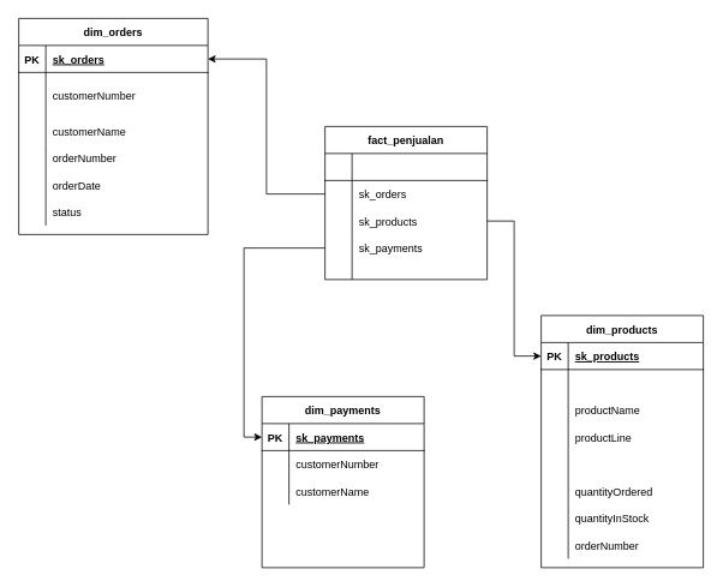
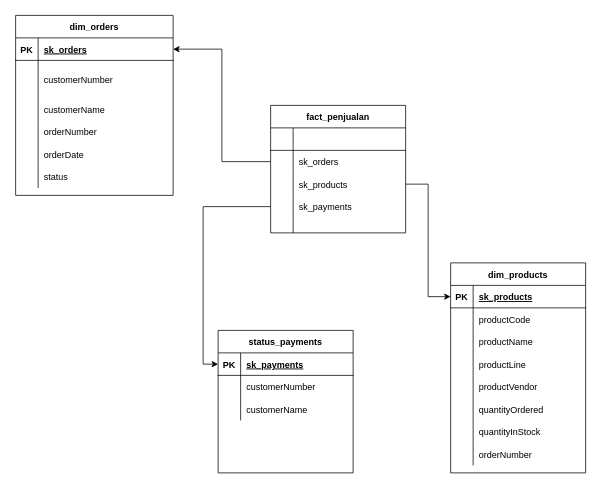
  <mxCell id="0" />
  <mxCell id="1" parent="0" />
  <mxCell id="2" value="dim_orders" style="shape=table;startSize=30;container=1;collapsible=1;childLayout=tableLayout;fixedRows=1;rowLines=0;fontStyle=1;align=center;resizeLast=1;fillColor=default;strokeColor=default;fontColor=default;" vertex="1" parent="1"><mxGeometry x="20" y="20" width="210" height="240" as="geometry" /></mxCell>
  <mxCell id="3" value="" style="shape=partialRectangle;collapsible=0;dropTarget=0;pointerEvents=0;fillColor=none;top=0;left=0;bottom=1;right=0;points=[[0,0.5],[1,0.5]];portConstraint=eastwest;" vertex="1" parent="2"><mxGeometry y="30" width="210" height="30" as="geometry" /></mxCell>
  <mxCell id="4" value="PK" style="shape=partialRectangle;connectable=0;fillColor=none;top=0;left=0;bottom=0;right=0;fontStyle=1;overflow=hidden;" vertex="1" parent="3"><mxGeometry width="30" height="30" as="geometry"><mxRectangle width="30" height="30" as="alternateBounds" /></mxGeometry></mxCell>
  <mxCell id="5" value="sk_orders" style="shape=partialRectangle;connectable=0;fillColor=none;top=0;left=0;bottom=0;right=0;align=left;spacingLeft=6;fontStyle=5;overflow=hidden;" vertex="1" parent="3"><mxGeometry x="30" width="180" height="30" as="geometry"><mxRectangle width="180" height="30" as="alternateBounds" /></mxGeometry></mxCell>
  <mxCell id="6" value="" style="shape=partialRectangle;collapsible=0;dropTarget=0;pointerEvents=0;fillColor=none;top=0;left=0;bottom=0;right=0;points=[[0,0.5],[1,0.5]];portConstraint=eastwest;" vertex="1" parent="2"><mxGeometry y="60" width="210" height="50" as="geometry" /></mxCell>
  <mxCell id="7" value="" style="shape=partialRectangle;connectable=0;fillColor=none;top=0;left=0;bottom=0;right=0;editable=1;overflow=hidden;" vertex="1" parent="6"><mxGeometry width="30" height="50" as="geometry"><mxRectangle width="30" height="50" as="alternateBounds" /></mxGeometry></mxCell>
  <mxCell id="8" value="customerNumber" style="shape=partialRectangle;connectable=0;fillColor=none;top=0;left=0;bottom=0;right=0;align=left;spacingLeft=6;overflow=hidden;" vertex="1" parent="6"><mxGeometry x="30" width="180" height="50" as="geometry"><mxRectangle width="180" height="50" as="alternateBounds" /></mxGeometry></mxCell>
  <mxCell id="9" value="" style="shape=partialRectangle;collapsible=0;dropTarget=0;pointerEvents=0;fillColor=none;top=0;left=0;bottom=0;right=0;points=[[0,0.5],[1,0.5]];portConstraint=eastwest;" vertex="1" parent="2"><mxGeometry y="110" width="210" height="30" as="geometry" /></mxCell>
  <mxCell id="10" value="" style="shape=partialRectangle;connectable=0;fillColor=none;top=0;left=0;bottom=0;right=0;editable=1;overflow=hidden;" vertex="1" parent="9"><mxGeometry width="30" height="30" as="geometry"><mxRectangle width="30" height="30" as="alternateBounds" /></mxGeometry></mxCell>
  <mxCell id="11" value="customerName" style="shape=partialRectangle;connectable=0;fillColor=none;top=0;left=0;bottom=0;right=0;align=left;spacingLeft=6;overflow=hidden;" vertex="1" parent="9"><mxGeometry x="30" width="180" height="30" as="geometry"><mxRectangle width="180" height="30" as="alternateBounds" /></mxGeometry></mxCell>
  <mxCell id="12" value="" style="shape=partialRectangle;collapsible=0;dropTarget=0;pointerEvents=0;fillColor=none;top=0;left=0;bottom=0;right=0;points=[[0,0.5],[1,0.5]];portConstraint=eastwest;" vertex="1" parent="2"><mxGeometry y="140" width="210" height="30" as="geometry" /></mxCell>
  <mxCell id="13" value="" style="shape=partialRectangle;connectable=0;fillColor=none;top=0;left=0;bottom=0;right=0;editable=1;overflow=hidden;" vertex="1" parent="12"><mxGeometry width="30" height="30" as="geometry"><mxRectangle width="30" height="30" as="alternateBounds" /></mxGeometry></mxCell>
  <mxCell id="14" value="orderNumber" style="shape=partialRectangle;connectable=0;fillColor=none;top=0;left=0;bottom=0;right=0;align=left;spacingLeft=6;overflow=hidden;" vertex="1" parent="12"><mxGeometry x="30" width="180" height="30" as="geometry"><mxRectangle width="180" height="30" as="alternateBounds" /></mxGeometry></mxCell>
  <mxCell id="15" value="" style="shape=partialRectangle;collapsible=0;dropTarget=0;pointerEvents=0;fillColor=none;top=0;left=0;bottom=0;right=0;points=[[0,0.5],[1,0.5]];portConstraint=eastwest;" vertex="1" parent="2"><mxGeometry y="170" width="210" height="30" as="geometry" /></mxCell>
  <mxCell id="16" value="" style="shape=partialRectangle;connectable=0;fillColor=none;top=0;left=0;bottom=0;right=0;editable=1;overflow=hidden;" vertex="1" parent="15"><mxGeometry width="30" height="30" as="geometry"><mxRectangle width="30" height="30" as="alternateBounds" /></mxGeometry></mxCell>
  <mxCell id="17" value="orderDate" style="shape=partialRectangle;connectable=0;fillColor=none;top=0;left=0;bottom=0;right=0;align=left;spacingLeft=6;overflow=hidden;" vertex="1" parent="15"><mxGeometry x="30" width="180" height="30" as="geometry"><mxRectangle width="180" height="30" as="alternateBounds" /></mxGeometry></mxCell>
  <mxCell id="18" value="" style="shape=partialRectangle;collapsible=0;dropTarget=0;pointerEvents=0;fillColor=none;top=0;left=0;bottom=0;right=0;points=[[0,0.5],[1,0.5]];portConstraint=eastwest;" vertex="1" parent="2"><mxGeometry y="200" width="210" height="30" as="geometry" /></mxCell>
  <mxCell id="19" value="" style="shape=partialRectangle;connectable=0;fillColor=none;top=0;left=0;bottom=0;right=0;editable=1;overflow=hidden;" vertex="1" parent="18"><mxGeometry width="30" height="30" as="geometry"><mxRectangle width="30" height="30" as="alternateBounds" /></mxGeometry></mxCell>
  <mxCell id="20" value="status" style="shape=partialRectangle;connectable=0;fillColor=none;top=0;left=0;bottom=0;right=0;align=left;spacingLeft=6;overflow=hidden;" vertex="1" parent="18"><mxGeometry x="30" width="180" height="30" as="geometry"><mxRectangle width="180" height="30" as="alternateBounds" /></mxGeometry></mxCell>
  <mxCell id="21" value="fact_penjualan" style="shape=table;startSize=30;container=1;collapsible=1;childLayout=tableLayout;fixedRows=1;rowLines=0;fontStyle=1;align=center;resizeLast=1;fillColor=default;strokeColor=default;fontColor=default;" vertex="1" parent="1"><mxGeometry x="360" y="140" width="180" height="170" as="geometry" /></mxCell>
  <mxCell id="22" value="" style="shape=partialRectangle;collapsible=0;dropTarget=0;pointerEvents=0;fillColor=none;top=0;left=0;bottom=1;right=0;points=[[0,0.5],[1,0.5]];portConstraint=eastwest;fontColor=default;" vertex="1" parent="21"><mxGeometry y="30" width="180" height="30" as="geometry" /></mxCell>
  <mxCell id="23" value="" style="shape=partialRectangle;connectable=0;fillColor=none;top=0;left=0;bottom=0;right=0;fontStyle=1;overflow=hidden;" vertex="1" parent="22"><mxGeometry width="30" height="30" as="geometry"><mxRectangle width="30" height="30" as="alternateBounds" /></mxGeometry></mxCell>
  <mxCell id="24" value="" style="shape=partialRectangle;connectable=0;fillColor=none;top=0;left=0;bottom=0;right=0;align=left;spacingLeft=6;fontStyle=5;overflow=hidden;" vertex="1" parent="22"><mxGeometry x="30" width="150" height="30" as="geometry"><mxRectangle width="150" height="30" as="alternateBounds" /></mxGeometry></mxCell>
  <mxCell id="25" value="" style="shape=partialRectangle;collapsible=0;dropTarget=0;pointerEvents=0;fillColor=none;top=0;left=0;bottom=0;right=0;points=[[0,0.5],[1,0.5]];portConstraint=eastwest;" vertex="1" parent="21"><mxGeometry y="60" width="180" height="30" as="geometry" /></mxCell>
  <mxCell id="26" value="" style="shape=partialRectangle;connectable=0;fillColor=none;top=0;left=0;bottom=0;right=0;editable=1;overflow=hidden;" vertex="1" parent="25"><mxGeometry width="30" height="30" as="geometry"><mxRectangle width="30" height="30" as="alternateBounds" /></mxGeometry></mxCell>
  <mxCell id="27" value="sk_orders" style="shape=partialRectangle;connectable=0;fillColor=none;top=0;left=0;bottom=0;right=0;align=left;spacingLeft=6;overflow=hidden;" vertex="1" parent="25"><mxGeometry x="30" width="150" height="30" as="geometry"><mxRectangle width="150" height="30" as="alternateBounds" /></mxGeometry></mxCell>
  <mxCell id="28" value="" style="shape=partialRectangle;collapsible=0;dropTarget=0;pointerEvents=0;fillColor=none;top=0;left=0;bottom=0;right=0;points=[[0,0.5],[1,0.5]];portConstraint=eastwest;" vertex="1" parent="21"><mxGeometry y="90" width="180" height="30" as="geometry" /></mxCell>
  <mxCell id="29" value="" style="shape=partialRectangle;connectable=0;fillColor=none;top=0;left=0;bottom=0;right=0;editable=1;overflow=hidden;" vertex="1" parent="28"><mxGeometry width="30" height="30" as="geometry"><mxRectangle width="30" height="30" as="alternateBounds" /></mxGeometry></mxCell>
  <mxCell id="30" value="sk_products" style="shape=partialRectangle;connectable=0;fillColor=none;top=0;left=0;bottom=0;right=0;align=left;spacingLeft=6;overflow=hidden;" vertex="1" parent="28"><mxGeometry x="30" width="150" height="30" as="geometry"><mxRectangle width="150" height="30" as="alternateBounds" /></mxGeometry></mxCell>
  <mxCell id="31" value="" style="shape=partialRectangle;collapsible=0;dropTarget=0;pointerEvents=0;fillColor=none;top=0;left=0;bottom=0;right=0;points=[[0,0.5],[1,0.5]];portConstraint=eastwest;" vertex="1" parent="21"><mxGeometry y="120" width="180" height="30" as="geometry" /></mxCell>
  <mxCell id="32" value="" style="shape=partialRectangle;connectable=0;fillColor=none;top=0;left=0;bottom=0;right=0;editable=1;overflow=hidden;" vertex="1" parent="31"><mxGeometry width="30" height="30" as="geometry"><mxRectangle width="30" height="30" as="alternateBounds" /></mxGeometry></mxCell>
  <mxCell id="33" value="sk_payments" style="shape=partialRectangle;connectable=0;fillColor=none;top=0;left=0;bottom=0;right=0;align=left;spacingLeft=6;overflow=hidden;" vertex="1" parent="31"><mxGeometry x="30" width="150" height="30" as="geometry"><mxRectangle width="150" height="30" as="alternateBounds" /></mxGeometry></mxCell>
  <mxCell id="34" value="" style="shape=partialRectangle;collapsible=0;dropTarget=0;pointerEvents=0;fillColor=none;top=0;left=0;bottom=0;right=0;points=[[0,0.5],[1,0.5]];portConstraint=eastwest;" vertex="1" parent="21"><mxGeometry y="150" width="180" height="20" as="geometry" /></mxCell>
  <mxCell id="35" value="" style="shape=partialRectangle;connectable=0;fillColor=none;top=0;left=0;bottom=0;right=0;editable=1;overflow=hidden;" vertex="1" parent="34"><mxGeometry width="30" height="20" as="geometry"><mxRectangle width="30" height="20" as="alternateBounds" /></mxGeometry></mxCell>
  <mxCell id="36" value="" style="shape=partialRectangle;connectable=0;fillColor=none;top=0;left=0;bottom=0;right=0;align=left;spacingLeft=6;overflow=hidden;" vertex="1" parent="34"><mxGeometry x="30" width="150" height="20" as="geometry"><mxRectangle width="150" height="20" as="alternateBounds" /></mxGeometry></mxCell>
  <mxCell id="37" value="dim_products" style="shape=table;startSize=30;container=1;collapsible=1;childLayout=tableLayout;fixedRows=1;rowLines=0;fontStyle=1;align=center;resizeLast=1;fontColor=default;strokeColor=default;fillColor=default;" vertex="1" parent="1"><mxGeometry x="600" y="350" width="180" height="280" as="geometry" /></mxCell>
  <mxCell id="38" value="" style="shape=partialRectangle;collapsible=0;dropTarget=0;pointerEvents=0;fillColor=none;top=0;left=0;bottom=1;right=0;points=[[0,0.5],[1,0.5]];portConstraint=eastwest;fontColor=default;strokeColor=default;" vertex="1" parent="37"><mxGeometry y="30" width="180" height="30" as="geometry" /></mxCell>
  <mxCell id="39" value="PK" style="shape=partialRectangle;connectable=0;fillColor=none;top=0;left=0;bottom=0;right=0;fontStyle=1;overflow=hidden;fontColor=default;strokeColor=default;" vertex="1" parent="38"><mxGeometry width="30" height="30" as="geometry"><mxRectangle width="30" height="30" as="alternateBounds" /></mxGeometry></mxCell>
  <mxCell id="40" value="sk_products" style="shape=partialRectangle;connectable=0;fillColor=none;top=0;left=0;bottom=0;right=0;align=left;spacingLeft=6;fontStyle=5;overflow=hidden;fontColor=default;strokeColor=default;" vertex="1" parent="38"><mxGeometry x="30" width="150" height="30" as="geometry"><mxRectangle width="150" height="30" as="alternateBounds" /></mxGeometry></mxCell>
  <mxCell id="41" value="" style="shape=partialRectangle;collapsible=0;dropTarget=0;pointerEvents=0;fillColor=none;top=0;left=0;bottom=0;right=0;points=[[0,0.5],[1,0.5]];portConstraint=eastwest;fontColor=default;strokeColor=default;" vertex="1" parent="37"><mxGeometry y="60" width="180" height="30" as="geometry" /></mxCell>
  <mxCell id="42" value="" style="shape=partialRectangle;connectable=0;fillColor=none;top=0;left=0;bottom=0;right=0;editable=1;overflow=hidden;fontColor=default;strokeColor=default;" vertex="1" parent="41"><mxGeometry width="30" height="30" as="geometry"><mxRectangle width="30" height="30" as="alternateBounds" /></mxGeometry></mxCell>
+ <mxCell id="43" value="productCode" style="shape=partialRectangle;connectable=0;fillColor=none;top=0;left=0;bottom=0;right=0;align=left;spacingLeft=6;overflow=hidden;fontColor=default;strokeColor=default;" vertex="1" parent="41"><mxGeometry x="30" width="150" height="30" as="geometry"><mxRectangle width="150" height="30" as="alternateBounds" /></mxGeometry></mxCell>
  <mxCell id="44" value="" style="shape=partialRectangle;collapsible=0;dropTarget=0;pointerEvents=0;fillColor=none;top=0;left=0;bottom=0;right=0;points=[[0,0.5],[1,0.5]];portConstraint=eastwest;fontColor=default;strokeColor=default;" vertex="1" parent="37"><mxGeometry y="90" width="180" height="30" as="geometry" /></mxCell>
  <mxCell id="45" value="" style="shape=partialRectangle;connectable=0;fillColor=none;top=0;left=0;bottom=0;right=0;editable=1;overflow=hidden;fontColor=default;strokeColor=default;" vertex="1" parent="44"><mxGeometry width="30" height="30" as="geometry"><mxRectangle width="30" height="30" as="alternateBounds" /></mxGeometry></mxCell>
  <mxCell id="46" value="productName" style="shape=partialRectangle;connectable=0;fillColor=none;top=0;left=0;bottom=0;right=0;align=left;spacingLeft=6;overflow=hidden;fontColor=default;strokeColor=default;" vertex="1" parent="44"><mxGeometry x="30" width="150" height="30" as="geometry"><mxRectangle width="150" height="30" as="alternateBounds" /></mxGeometry></mxCell>
  <mxCell id="47" value="" style="shape=partialRectangle;collapsible=0;dropTarget=0;pointerEvents=0;fillColor=none;top=0;left=0;bottom=0;right=0;points=[[0,0.5],[1,0.5]];portConstraint=eastwest;fontColor=default;strokeColor=default;" vertex="1" parent="37"><mxGeometry y="120" width="180" height="30" as="geometry" /></mxCell>
  <mxCell id="48" value="" style="shape=partialRectangle;connectable=0;fillColor=none;top=0;left=0;bottom=0;right=0;editable=1;overflow=hidden;fontColor=default;strokeColor=default;" vertex="1" parent="47"><mxGeometry width="30" height="30" as="geometry"><mxRectangle width="30" height="30" as="alternateBounds" /></mxGeometry></mxCell>
  <mxCell id="49" value="productLine" style="shape=partialRectangle;connectable=0;fillColor=none;top=0;left=0;bottom=0;right=0;align=left;spacingLeft=6;overflow=hidden;fontColor=default;strokeColor=default;" vertex="1" parent="47"><mxGeometry x="30" width="150" height="30" as="geometry"><mxRectangle width="150" height="30" as="alternateBounds" /></mxGeometry></mxCell>
  <mxCell id="50" value="" style="shape=partialRectangle;collapsible=0;dropTarget=0;pointerEvents=0;fillColor=none;top=0;left=0;bottom=0;right=0;points=[[0,0.5],[1,0.5]];portConstraint=eastwest;fontColor=default;strokeColor=default;" vertex="1" parent="37"><mxGeometry y="150" width="180" height="30" as="geometry" /></mxCell>
  <mxCell id="51" value="" style="shape=partialRectangle;connectable=0;fillColor=none;top=0;left=0;bottom=0;right=0;editable=1;overflow=hidden;fontColor=default;strokeColor=default;" vertex="1" parent="50"><mxGeometry width="30" height="30" as="geometry"><mxRectangle width="30" height="30" as="alternateBounds" /></mxGeometry></mxCell>
+ <mxCell id="52" value="productVendor" style="shape=partialRectangle;connectable=0;fillColor=none;top=0;left=0;bottom=0;right=0;align=left;spacingLeft=6;overflow=hidden;fontColor=default;strokeColor=default;" vertex="1" parent="50"><mxGeometry x="30" width="150" height="30" as="geometry"><mxRectangle width="150" height="30" as="alternateBounds" /></mxGeometry></mxCell>
  <mxCell id="53" value="" style="shape=partialRectangle;collapsible=0;dropTarget=0;pointerEvents=0;fillColor=none;top=0;left=0;bottom=0;right=0;points=[[0,0.5],[1,0.5]];portConstraint=eastwest;fontColor=default;strokeColor=default;" vertex="1" parent="37"><mxGeometry y="180" width="180" height="30" as="geometry" /></mxCell>
  <mxCell id="54" value="" style="shape=partialRectangle;connectable=0;fillColor=none;top=0;left=0;bottom=0;right=0;editable=1;overflow=hidden;fontColor=default;strokeColor=default;" vertex="1" parent="53"><mxGeometry width="30" height="30" as="geometry"><mxRectangle width="30" height="30" as="alternateBounds" /></mxGeometry></mxCell>
  <mxCell id="55" value="quantityOrdered" style="shape=partialRectangle;connectable=0;fillColor=none;top=0;left=0;bottom=0;right=0;align=left;spacingLeft=6;overflow=hidden;fontColor=default;strokeColor=default;" vertex="1" parent="53"><mxGeometry x="30" width="150" height="30" as="geometry"><mxRectangle width="150" height="30" as="alternateBounds" /></mxGeometry></mxCell>
  <mxCell id="56" value="" style="shape=partialRectangle;collapsible=0;dropTarget=0;pointerEvents=0;fillColor=none;top=0;left=0;bottom=0;right=0;points=[[0,0.5],[1,0.5]];portConstraint=eastwest;fontColor=default;strokeColor=default;" vertex="1" parent="37"><mxGeometry y="210" width="180" height="30" as="geometry" /></mxCell>
  <mxCell id="57" value="" style="shape=partialRectangle;connectable=0;fillColor=none;top=0;left=0;bottom=0;right=0;editable=1;overflow=hidden;fontColor=default;strokeColor=default;" vertex="1" parent="56"><mxGeometry width="30" height="30" as="geometry"><mxRectangle width="30" height="30" as="alternateBounds" /></mxGeometry></mxCell>
  <mxCell id="58" value="quantityInStock" style="shape=partialRectangle;connectable=0;fillColor=none;top=0;left=0;bottom=0;right=0;align=left;spacingLeft=6;overflow=hidden;fontColor=default;strokeColor=default;" vertex="1" parent="56"><mxGeometry x="30" width="150" height="30" as="geometry"><mxRectangle width="150" height="30" as="alternateBounds" /></mxGeometry></mxCell>
  <mxCell id="59" value="" style="shape=partialRectangle;collapsible=0;dropTarget=0;pointerEvents=0;fillColor=none;top=0;left=0;bottom=0;right=0;points=[[0,0.5],[1,0.5]];portConstraint=eastwest;fontColor=default;strokeColor=default;" vertex="1" parent="37"><mxGeometry y="240" width="180" height="30" as="geometry" /></mxCell>
  <mxCell id="60" value="" style="shape=partialRectangle;connectable=0;fillColor=none;top=0;left=0;bottom=0;right=0;editable=1;overflow=hidden;fontColor=default;strokeColor=default;" vertex="1" parent="59"><mxGeometry width="30" height="30" as="geometry"><mxRectangle width="30" height="30" as="alternateBounds" /></mxGeometry></mxCell>
  <mxCell id="61" value="orderNumber" style="shape=partialRectangle;connectable=0;fillColor=none;top=0;left=0;bottom=0;right=0;align=left;spacingLeft=6;overflow=hidden;fontColor=default;strokeColor=default;" vertex="1" parent="59"><mxGeometry x="30" width="150" height="30" as="geometry"><mxRectangle width="150" height="30" as="alternateBounds" /></mxGeometry></mxCell>
- <mxCell id="62" value="dim_payments" style="shape=table;startSize=30;container=1;collapsible=1;childLayout=tableLayout;fixedRows=1;rowLines=0;fontStyle=1;align=center;resizeLast=1;fontColor=default;strokeColor=default;fillColor=default;" vertex="1" parent="1"><mxGeometry x="290" y="440" width="180" height="190" as="geometry" /></mxCell>
+ <mxCell id="62" value="status_payments" style="shape=table;startSize=30;container=1;collapsible=1;childLayout=tableLayout;fixedRows=1;rowLines=0;fontStyle=1;align=center;resizeLast=1;fontColor=default;strokeColor=default;fillColor=default;" vertex="1" parent="1"><mxGeometry x="290" y="440" width="180" height="190" as="geometry" /></mxCell>
  <mxCell id="63" value="" style="shape=partialRectangle;collapsible=0;dropTarget=0;pointerEvents=0;fillColor=none;top=0;left=0;bottom=1;right=0;points=[[0,0.5],[1,0.5]];portConstraint=eastwest;fontColor=default;strokeColor=default;" vertex="1" parent="62"><mxGeometry y="30" width="180" height="30" as="geometry" /></mxCell>
  <mxCell id="64" value="PK" style="shape=partialRectangle;connectable=0;fillColor=none;top=0;left=0;bottom=0;right=0;fontStyle=1;overflow=hidden;fontColor=default;strokeColor=default;" vertex="1" parent="63"><mxGeometry width="30" height="30" as="geometry"><mxRectangle width="30" height="30" as="alternateBounds" /></mxGeometry></mxCell>
  <mxCell id="65" value="sk_payments" style="shape=partialRectangle;connectable=0;fillColor=none;top=0;left=0;bottom=0;right=0;align=left;spacingLeft=6;fontStyle=5;overflow=hidden;fontColor=default;strokeColor=default;" vertex="1" parent="63"><mxGeometry x="30" width="150" height="30" as="geometry"><mxRectangle width="150" height="30" as="alternateBounds" /></mxGeometry></mxCell>
  <mxCell id="66" value="" style="shape=partialRectangle;collapsible=0;dropTarget=0;pointerEvents=0;fillColor=none;top=0;left=0;bottom=0;right=0;points=[[0,0.5],[1,0.5]];portConstraint=eastwest;fontColor=default;strokeColor=default;" vertex="1" parent="62"><mxGeometry y="60" width="180" height="30" as="geometry" /></mxCell>
  <mxCell id="67" value="" style="shape=partialRectangle;connectable=0;fillColor=none;top=0;left=0;bottom=0;right=0;editable=1;overflow=hidden;fontColor=default;strokeColor=default;" vertex="1" parent="66"><mxGeometry width="30" height="30" as="geometry"><mxRectangle width="30" height="30" as="alternateBounds" /></mxGeometry></mxCell>
  <mxCell id="68" value="customerNumber" style="shape=partialRectangle;connectable=0;fillColor=none;top=0;left=0;bottom=0;right=0;align=left;spacingLeft=6;overflow=hidden;fontColor=default;strokeColor=default;" vertex="1" parent="66"><mxGeometry x="30" width="150" height="30" as="geometry"><mxRectangle width="150" height="30" as="alternateBounds" /></mxGeometry></mxCell>
  <mxCell id="69" value="" style="shape=partialRectangle;collapsible=0;dropTarget=0;pointerEvents=0;fillColor=none;top=0;left=0;bottom=0;right=0;points=[[0,0.5],[1,0.5]];portConstraint=eastwest;fontColor=default;strokeColor=default;" vertex="1" parent="62"><mxGeometry y="90" width="180" height="30" as="geometry" /></mxCell>
  <mxCell id="70" value="" style="shape=partialRectangle;connectable=0;fillColor=none;top=0;left=0;bottom=0;right=0;editable=1;overflow=hidden;fontColor=default;strokeColor=default;" vertex="1" parent="69"><mxGeometry width="30" height="30" as="geometry"><mxRectangle width="30" height="30" as="alternateBounds" /></mxGeometry></mxCell>
  <mxCell id="71" value="customerName" style="shape=partialRectangle;connectable=0;fillColor=none;top=0;left=0;bottom=0;right=0;align=left;spacingLeft=6;overflow=hidden;fontColor=default;strokeColor=default;" vertex="1" parent="69"><mxGeometry x="30" width="150" height="30" as="geometry"><mxRectangle width="150" height="30" as="alternateBounds" /></mxGeometry></mxCell>
  <mxCell id="72" value="" style="shape=partialRectangle;collapsible=0;dropTarget=0;pointerEvents=0;fillColor=none;top=0;left=0;bottom=0;right=0;points=[[0,0.5],[1,0.5]];portConstraint=eastwest;fontColor=default;strokeColor=default;" vertex="1" parent="62"><mxGeometry y="120" width="180" height="30" as="geometry" /></mxCell>
  <mxCell id="73" value="" style="shape=partialRectangle;connectable=0;fillColor=none;top=0;left=0;bottom=0;right=0;editable=1;overflow=hidden;fontColor=default;strokeColor=default;" vertex="1" parent="72"><mxGeometry width="30" height="30" as="geometry"><mxRectangle width="30" height="30" as="alternateBounds" /></mxGeometry></mxCell>
  <mxCell id="74" value="" style="shape=partialRectangle;collapsible=0;dropTarget=0;pointerEvents=0;fillColor=none;top=0;left=0;bottom=0;right=0;points=[[0,0.5],[1,0.5]];portConstraint=eastwest;fontColor=default;strokeColor=default;" vertex="1" parent="62"><mxGeometry y="150" width="180" height="30" as="geometry" /></mxCell>
  <mxCell id="75" value="" style="shape=partialRectangle;connectable=0;fillColor=none;top=0;left=0;bottom=0;right=0;editable=1;overflow=hidden;fontColor=default;strokeColor=default;" vertex="1" parent="74"><mxGeometry width="30" height="30" as="geometry"><mxRectangle width="30" height="30" as="alternateBounds" /></mxGeometry></mxCell>
  <mxCell id="76" style="edgeStyle=orthogonalEdgeStyle;rounded=0;orthogonalLoop=1;jettySize=auto;html=1;entryX=1;entryY=0.5;entryDx=0;entryDy=0;" edge="1" parent="1" source="25" target="3"><mxGeometry relative="1" as="geometry" /></mxCell>
  <mxCell id="77" style="edgeStyle=orthogonalEdgeStyle;rounded=0;orthogonalLoop=1;jettySize=auto;html=1;entryX=0;entryY=0.5;entryDx=0;entryDy=0;" edge="1" parent="1" source="28" target="38"><mxGeometry relative="1" as="geometry" /></mxCell>
  <mxCell id="78" style="edgeStyle=orthogonalEdgeStyle;rounded=0;orthogonalLoop=1;jettySize=auto;html=1;entryX=0;entryY=0.5;entryDx=0;entryDy=0;" edge="1" parent="1" source="31" target="63"><mxGeometry relative="1" as="geometry" /></mxCell>
